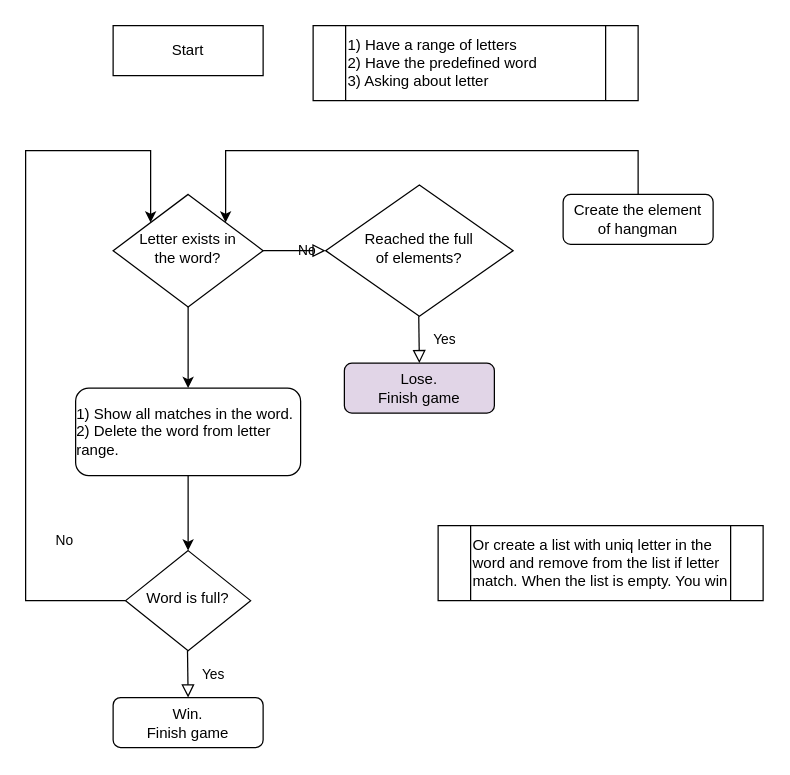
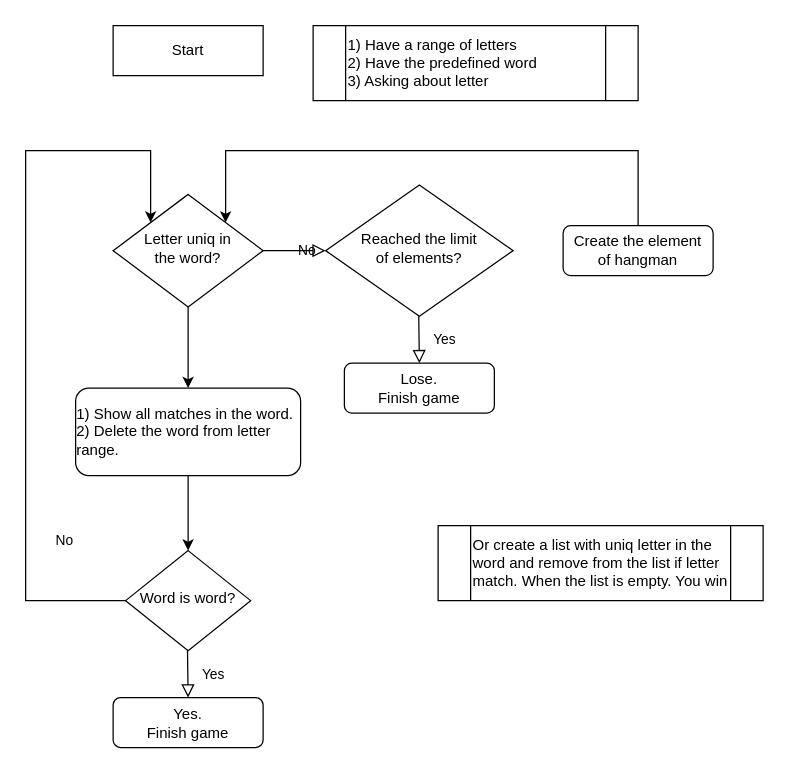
  <mxCell id="0" />
  <mxCell id="1" parent="0" />
  <mxCell id="2" value="Start" style="whiteSpace=wrap;html=1;fontSize=12;glass=0;strokeWidth=1;shadow=0;rounded=0;" parent="1" vertex="1"><mxGeometry x="90" y="20" width="120" height="40" as="geometry" /></mxCell>
  <mxCell id="3" value="No" style="edgeStyle=orthogonalEdgeStyle;rounded=0;html=1;jettySize=auto;orthogonalLoop=1;fontSize=11;endArrow=block;endFill=0;endSize=8;strokeWidth=1;shadow=0;labelBackgroundColor=none;" parent="1" source="5" edge="1"><mxGeometry y="10" relative="1" as="geometry"><mxPoint as="offset" /><mxPoint x="260" y="200" as="targetPoint" /></mxGeometry></mxCell>
  <mxCell id="4" style="edgeStyle=orthogonalEdgeStyle;rounded=0;orthogonalLoop=1;jettySize=auto;html=1;entryX=0.5;entryY=0;entryDx=0;entryDy=0;" edge="1" parent="1" source="5" target="13"><mxGeometry relative="1" as="geometry" /></mxCell>
- <mxCell id="5" value="Letter exists in &lt;br&gt;the word?" style="rhombus;whiteSpace=wrap;html=1;shadow=0;fontFamily=Helvetica;fontSize=12;align=center;strokeWidth=1;spacing=6;spacingTop=-4;" parent="1" vertex="1"><mxGeometry x="90" y="155" width="120" height="90" as="geometry" /></mxCell>
+ <mxCell id="5" value="Letter uniq in &lt;br&gt;the word?" style="rhombus;whiteSpace=wrap;html=1;shadow=0;fontFamily=Helvetica;fontSize=12;align=center;strokeWidth=1;spacing=6;spacingTop=-4;" parent="1" vertex="1"><mxGeometry x="90" y="155" width="120" height="90" as="geometry" /></mxCell>
  <mxCell id="6" value="1) Have a range of letters&lt;br&gt;2) Have the predefined word&lt;br&gt;3) Asking about letter" style="shape=process;whiteSpace=wrap;html=1;backgroundOutline=1;fontStyle=0;align=left;" vertex="1" parent="1"><mxGeometry x="250" y="20" width="260" height="60" as="geometry" /></mxCell>
- <mxCell id="7" value="Reached the full&lt;br&gt;of elements?" style="rhombus;whiteSpace=wrap;html=1;shadow=0;fontFamily=Helvetica;fontSize=12;align=center;strokeWidth=1;spacing=6;spacingTop=-4;" vertex="1" parent="1"><mxGeometry x="260" y="147.5" width="150" height="105" as="geometry" /></mxCell>
+ <mxCell id="7" value="Reached the limit&lt;br&gt;of elements?" style="rhombus;whiteSpace=wrap;html=1;shadow=0;fontFamily=Helvetica;fontSize=12;align=center;strokeWidth=1;spacing=6;spacingTop=-4;" vertex="1" parent="1"><mxGeometry x="260" y="147.5" width="150" height="105" as="geometry" /></mxCell>
  <mxCell id="8" style="edgeStyle=orthogonalEdgeStyle;rounded=0;orthogonalLoop=1;jettySize=auto;html=1;entryX=1;entryY=0;entryDx=0;entryDy=0;" edge="1" parent="1" source="9" target="5"><mxGeometry relative="1" as="geometry"><Array as="points"><mxPoint x="510" y="120" /><mxPoint x="180" y="120" /></Array></mxGeometry></mxCell>
- <mxCell id="9" value="Create the element&lt;br&gt;of hangman" style="rounded=1;whiteSpace=wrap;html=1;fontSize=12;glass=0;strokeWidth=1;shadow=0;" vertex="1" parent="1"><mxGeometry x="450" y="155" width="120" height="40" as="geometry" /></mxCell>
+ <mxCell id="9" value="Create the element&lt;br&gt;of hangman" style="rounded=1;whiteSpace=wrap;html=1;fontSize=12;glass=0;strokeWidth=1;shadow=0;" vertex="1" parent="1"><mxGeometry x="450" y="180" width="120" height="40" as="geometry" /></mxCell>
  <mxCell id="10" value="Yes" style="rounded=0;html=1;jettySize=auto;orthogonalLoop=1;fontSize=11;endArrow=block;endFill=0;endSize=8;strokeWidth=1;shadow=0;labelBackgroundColor=none;edgeStyle=orthogonalEdgeStyle;" edge="1" parent="1"><mxGeometry y="20" relative="1" as="geometry"><mxPoint as="offset" /><mxPoint x="334.5" y="252.5" as="sourcePoint" /><mxPoint x="335" y="290" as="targetPoint" /></mxGeometry></mxCell>
- <mxCell id="11" value="Lose.&lt;br&gt;Finish game" style="rounded=1;whiteSpace=wrap;html=1;fontSize=12;glass=0;strokeWidth=1;shadow=0;fillColor=#e1d5e7;" vertex="1" parent="1"><mxGeometry x="275" y="290" width="120" height="40" as="geometry" /></mxCell>
+ <mxCell id="11" value="Lose.&lt;br&gt;Finish game" style="rounded=1;whiteSpace=wrap;html=1;fontSize=12;glass=0;strokeWidth=1;shadow=0;" vertex="1" parent="1"><mxGeometry x="275" y="290" width="120" height="40" as="geometry" /></mxCell>
  <mxCell id="12" style="edgeStyle=orthogonalEdgeStyle;rounded=0;orthogonalLoop=1;jettySize=auto;html=1;entryX=0.5;entryY=0;entryDx=0;entryDy=0;" edge="1" parent="1" source="13" target="16"><mxGeometry relative="1" as="geometry" /></mxCell>
  <mxCell id="13" value="&lt;div style=&quot;text-align: left&quot;&gt;&lt;span&gt;1) Show all matches in the word.&lt;/span&gt;&lt;/div&gt;&lt;div style=&quot;text-align: left&quot;&gt;&lt;span&gt;2) Delete the word from letter range.&lt;/span&gt;&lt;/div&gt;" style="rounded=1;whiteSpace=wrap;html=1;fontSize=12;glass=0;strokeWidth=1;shadow=0;" vertex="1" parent="1"><mxGeometry x="60" y="310" width="180" height="70" as="geometry" /></mxCell>
  <mxCell id="14" style="edgeStyle=orthogonalEdgeStyle;rounded=0;orthogonalLoop=1;jettySize=auto;html=1;entryX=0;entryY=0;entryDx=0;entryDy=0;" edge="1" parent="1" source="16" target="5"><mxGeometry relative="1" as="geometry"><Array as="points"><mxPoint x="20" y="480" /><mxPoint x="20" y="120" /><mxPoint x="120" y="120" /></Array></mxGeometry></mxCell>
  <mxCell id="15" value="No" style="edgeLabel;html=1;align=center;verticalAlign=middle;resizable=0;points=[];" vertex="1" connectable="0" parent="14"><mxGeometry x="-0.015" y="1" relative="1" as="geometry"><mxPoint x="31" y="165" as="offset" /></mxGeometry></mxCell>
- <mxCell id="16" value="Word is full?" style="rhombus;whiteSpace=wrap;html=1;shadow=0;fontFamily=Helvetica;fontSize=12;align=center;strokeWidth=1;spacing=6;spacingTop=-4;" vertex="1" parent="1"><mxGeometry x="100" y="440" width="100" height="80" as="geometry" /></mxCell>
+ <mxCell id="16" value="Word is word?" style="rhombus;whiteSpace=wrap;html=1;shadow=0;fontFamily=Helvetica;fontSize=12;align=center;strokeWidth=1;spacing=6;spacingTop=-4;" vertex="1" parent="1"><mxGeometry x="100" y="440" width="100" height="80" as="geometry" /></mxCell>
  <mxCell id="17" value="Yes" style="rounded=0;html=1;jettySize=auto;orthogonalLoop=1;fontSize=11;endArrow=block;endFill=0;endSize=8;strokeWidth=1;shadow=0;labelBackgroundColor=none;edgeStyle=orthogonalEdgeStyle;" edge="1" parent="1"><mxGeometry y="20" relative="1" as="geometry"><mxPoint as="offset" /><mxPoint x="149.5" y="520" as="sourcePoint" /><mxPoint x="150" y="557.5" as="targetPoint" /></mxGeometry></mxCell>
- <mxCell id="18" value="Win.&lt;br&gt;Finish game" style="rounded=1;whiteSpace=wrap;html=1;fontSize=12;glass=0;strokeWidth=1;shadow=0;" vertex="1" parent="1"><mxGeometry x="90" y="557.5" width="120" height="40" as="geometry" /></mxCell>
+ <mxCell id="18" value="Yes.&lt;br&gt;Finish game" style="rounded=1;whiteSpace=wrap;html=1;fontSize=12;glass=0;strokeWidth=1;shadow=0;" vertex="1" parent="1"><mxGeometry x="90" y="557.5" width="120" height="40" as="geometry" /></mxCell>
  <mxCell id="19" value="Or create a list with uniq letter in the word and remove from the list if letter match. When the list is empty. You win" style="shape=process;whiteSpace=wrap;html=1;backgroundOutline=1;fontStyle=0;align=left;" vertex="1" parent="1"><mxGeometry x="350" y="420" width="260" height="60" as="geometry" /></mxCell>
